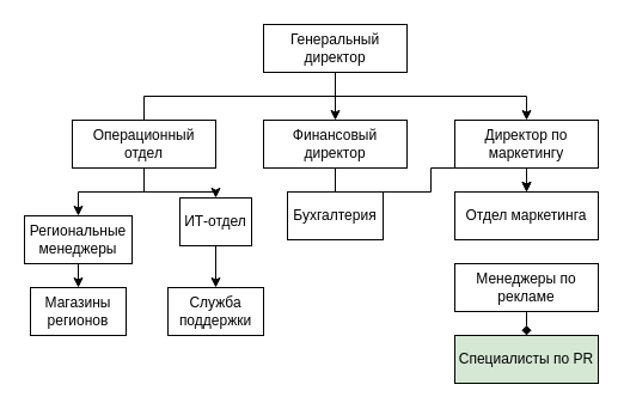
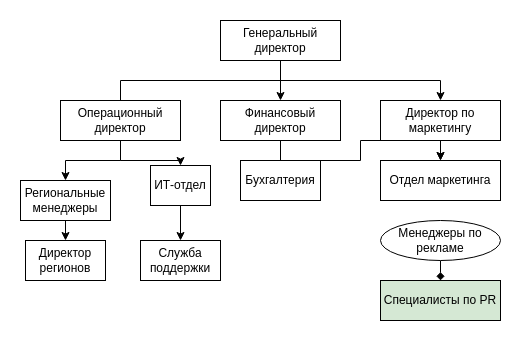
  <mxCell id="0" />
  <mxCell id="1" parent="0" />
  <mxCell id="2" style="edgeStyle=orthogonalEdgeStyle;rounded=0;orthogonalLoop=1;jettySize=auto;html=1;exitX=0.5;exitY=1;exitDx=0;exitDy=0;entryX=0.5;entryY=0;entryDx=0;entryDy=0;" edge="1" parent="1" source="5" target="10"><mxGeometry relative="1" as="geometry" /></mxCell>
  <mxCell id="3" style="edgeStyle=orthogonalEdgeStyle;rounded=0;orthogonalLoop=1;jettySize=auto;html=1;exitX=0.5;exitY=1;exitDx=0;exitDy=0;endArrow=none;endFill=0;" edge="1" parent="1" source="5" target="8"><mxGeometry relative="1" as="geometry"><mxPoint x="190" y="100" as="targetPoint" /></mxGeometry></mxCell>
  <mxCell id="4" style="edgeStyle=orthogonalEdgeStyle;rounded=0;orthogonalLoop=1;jettySize=auto;html=1;exitX=0.5;exitY=1;exitDx=0;exitDy=0;entryX=0.5;entryY=0;entryDx=0;entryDy=0;" edge="1" parent="1" source="5" target="12"><mxGeometry relative="1" as="geometry" /></mxCell>
  <mxCell id="5" value="Генеральный директор" style="rounded=0;whiteSpace=wrap;html=1;" vertex="1" parent="1"><mxGeometry x="220" width="120" height="40" as="geometry" y="20" /></mxCell>
  <mxCell id="6" style="edgeStyle=orthogonalEdgeStyle;rounded=0;orthogonalLoop=1;jettySize=auto;html=1;exitX=0.5;exitY=1;exitDx=0;exitDy=0;entryX=0.5;entryY=0;entryDx=0;entryDy=0;" edge="1" parent="1" source="8" target="17"><mxGeometry relative="1" as="geometry" /></mxCell>
  <mxCell id="7" style="edgeStyle=orthogonalEdgeStyle;rounded=0;orthogonalLoop=1;jettySize=auto;html=1;exitX=0.5;exitY=1;exitDx=0;exitDy=0;entryX=0.5;entryY=0;entryDx=0;entryDy=0;" edge="1" parent="1" source="8" target="14"><mxGeometry relative="1" as="geometry" /></mxCell>
- <mxCell id="8" value="Операционный отдел" style="rounded=0;whiteSpace=wrap;html=1;" vertex="1" parent="1"><mxGeometry x="60" y="100" width="120" height="40" as="geometry" /></mxCell>
+ <mxCell id="8" value="Операционный директор" style="rounded=0;whiteSpace=wrap;html=1;" vertex="1" parent="1"><mxGeometry x="60" y="100" width="120" height="40" as="geometry" /></mxCell>
  <mxCell id="9" style="edgeStyle=orthogonalEdgeStyle;rounded=0;orthogonalLoop=1;jettySize=auto;html=1;exitX=0.5;exitY=1;exitDx=0;exitDy=0;" edge="1" parent="1" source="10" target="20"><mxGeometry relative="1" as="geometry" /></mxCell>
  <mxCell id="10" value="Финансовый директор" style="rounded=0;whiteSpace=wrap;html=1;" vertex="1" parent="1"><mxGeometry x="220" y="100" width="120" height="40" as="geometry" /></mxCell>
  <mxCell id="11" style="edgeStyle=orthogonalEdgeStyle;rounded=0;orthogonalLoop=1;jettySize=auto;html=1;exitX=0.5;exitY=1;exitDx=0;exitDy=0;entryX=0.5;entryY=0;entryDx=0;entryDy=0;" edge="1" parent="1" source="12" target="20"><mxGeometry relative="1" as="geometry" /></mxCell>
  <mxCell id="12" value="Директор по маркетингу" style="rounded=0;whiteSpace=wrap;html=1;" vertex="1" parent="1"><mxGeometry x="380" y="100" width="120" height="40" as="geometry" /></mxCell>
  <mxCell id="13" style="edgeStyle=orthogonalEdgeStyle;rounded=0;orthogonalLoop=1;jettySize=auto;html=1;exitX=0.5;exitY=1;exitDx=0;exitDy=0;entryX=0.5;entryY=0;entryDx=0;entryDy=0;" edge="1" parent="1" source="14" target="15"><mxGeometry relative="1" as="geometry" /></mxCell>
  <mxCell id="14" value="Региональные менеджеры" style="rounded=0;whiteSpace=wrap;html=1;" vertex="1" parent="1"><mxGeometry x="20" y="180" width="90" height="40" as="geometry" /></mxCell>
- <mxCell id="15" value="Магазины регионов" style="rounded=0;whiteSpace=wrap;html=1;" vertex="1" parent="1"><mxGeometry x="25" y="240" width="80" height="40" as="geometry" /></mxCell>
+ <mxCell id="15" value="Директор регионов" style="rounded=0;whiteSpace=wrap;html=1;" vertex="1" parent="1"><mxGeometry x="25" y="240" width="80" height="40" as="geometry" /></mxCell>
  <mxCell id="16" style="edgeStyle=orthogonalEdgeStyle;rounded=0;orthogonalLoop=1;jettySize=auto;html=1;exitX=0.5;exitY=1;exitDx=0;exitDy=0;entryX=0.5;entryY=0;entryDx=0;entryDy=0;" edge="1" parent="1" source="17" target="18"><mxGeometry relative="1" as="geometry" /></mxCell>
  <mxCell id="17" value="ИТ-отдел" style="rounded=0;whiteSpace=wrap;html=1;" vertex="1" parent="1"><mxGeometry x="150" y="165" width="60" height="40" as="geometry" /></mxCell>
  <mxCell id="18" value="Служба поддержки" style="rounded=0;whiteSpace=wrap;html=1;" vertex="1" parent="1"><mxGeometry x="140" y="240" width="80" height="40" as="geometry" /></mxCell>
  <mxCell id="19" value="Бухгалтерия" style="rounded=0;whiteSpace=wrap;html=1;" vertex="1" parent="1"><mxGeometry x="240" y="160" width="80" height="40" as="geometry" /></mxCell>
  <mxCell id="20" value="Отдел маркетинга" style="rounded=0;whiteSpace=wrap;html=1;" vertex="1" parent="1"><mxGeometry x="380" y="160" width="120" height="40" as="geometry" /></mxCell>
  <mxCell id="21" style="edgeStyle=orthogonalEdgeStyle;rounded=0;orthogonalLoop=1;jettySize=auto;html=1;exitX=0.5;exitY=1;exitDx=0;exitDy=0;entryX=0.5;entryY=0;entryDx=0;entryDy=0;endArrow=diamond;" edge="1" parent="1" source="22" target="23"><mxGeometry relative="1" as="geometry" /></mxCell>
- <mxCell id="22" value="Менеджеры по рекламе" style="rounded=0;whiteSpace=wrap;html=1;" vertex="1" parent="1"><mxGeometry x="380" y="220" width="120" height="40" as="geometry" /></mxCell>
+ <mxCell id="22" value="Менеджеры по рекламе" style="ellipse;whiteSpace=wrap;html=1;" vertex="1" parent="1"><mxGeometry x="380" y="220" width="120" height="40" as="geometry" /></mxCell>
  <mxCell id="23" value="Специалисты по PR" style="rounded=0;whiteSpace=wrap;html=1;fillColor=#d5e8d4;" vertex="1" parent="1"><mxGeometry x="380" y="280" width="120" height="40" as="geometry" /></mxCell>
